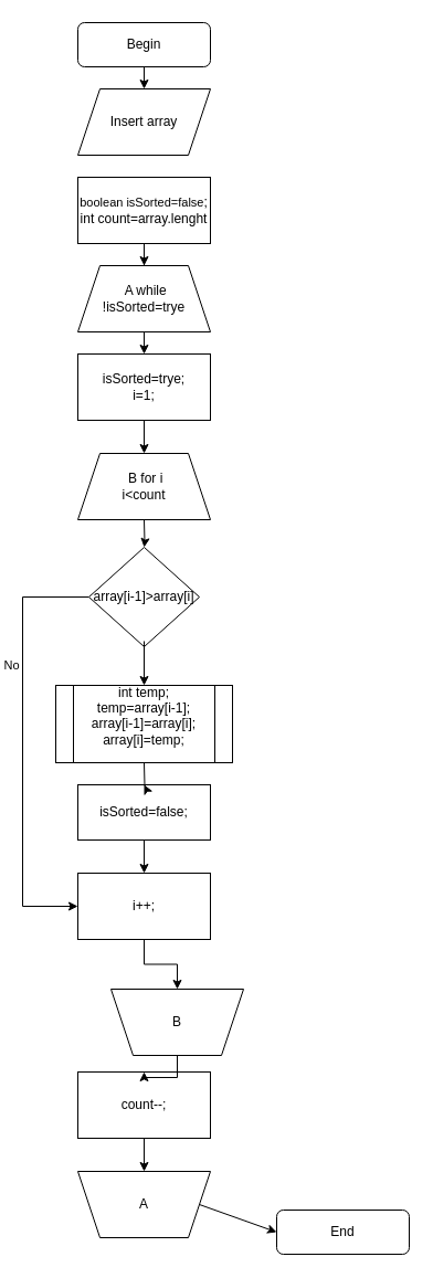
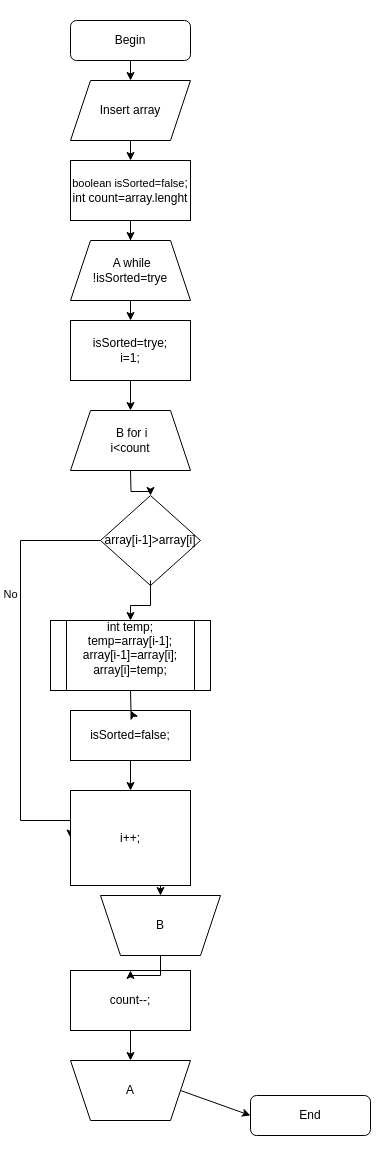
  <mxCell id="0" />
  <mxCell id="1" parent="0" />
  <mxCell id="2" style="edgeStyle=orthogonalEdgeStyle;rounded=0;orthogonalLoop=1;jettySize=auto;html=1;exitX=0.5;exitY=1;exitDx=0;exitDy=0;entryX=0.5;entryY=0;entryDx=0;entryDy=0;" edge="1" parent="1" source="3" target="7"><mxGeometry relative="1" as="geometry" /></mxCell>
  <mxCell id="3" value="Begin" style="rounded=1;whiteSpace=wrap;html=1;fontSize=12;glass=0;strokeWidth=1;shadow=0;" parent="1" vertex="1"><mxGeometry x="70" y="20" width="120" height="40" as="geometry" /></mxCell>
  <mxCell id="4" value="No" style="rounded=0;html=1;jettySize=auto;orthogonalLoop=1;fontSize=11;endArrow=classic;endFill=1;endSize=6;strokeWidth=1;shadow=0;labelBackgroundColor=none;edgeStyle=orthogonalEdgeStyle;entryX=0;entryY=0.5;entryDx=0;entryDy=0;" parent="1" source="12" target="14" edge="1"><mxGeometry x="-0.375" y="-10" relative="1" as="geometry"><mxPoint as="offset" /><mxPoint x="114" y="540" as="sourcePoint" /><mxPoint x="20" y="740" as="targetPoint" /><Array as="points"><mxPoint x="20" y="540" /><mxPoint x="20" y="820" /></Array></mxGeometry></mxCell>
  <mxCell id="5" value="End" style="rounded=1;whiteSpace=wrap;html=1;fontSize=12;glass=0;strokeWidth=1;shadow=0;" parent="1" vertex="1"><mxGeometry x="250" y="1095" width="120" height="40" as="geometry" /></mxCell>
+ <mxCell id="6" style="edgeStyle=orthogonalEdgeStyle;rounded=0;orthogonalLoop=1;jettySize=auto;html=1;exitX=0.5;exitY=1;exitDx=0;exitDy=0;entryX=0.5;entryY=0;entryDx=0;entryDy=0;" edge="1" parent="1" source="7" target="9"><mxGeometry relative="1" as="geometry" /></mxCell>
  <mxCell id="7" value="Insert array" style="shape=parallelogram;perimeter=parallelogramPerimeter;whiteSpace=wrap;html=1;fixedSize=1;" vertex="1" parent="1"><mxGeometry x="70" y="80" width="120" height="60" as="geometry" /></mxCell>
  <mxCell id="8" value="" style="edgeStyle=orthogonalEdgeStyle;rounded=0;orthogonalLoop=1;jettySize=auto;html=1;entryX=0.5;entryY=0;entryDx=0;entryDy=0;" edge="1" parent="1" source="9" target="10"><mxGeometry relative="1" as="geometry"><mxPoint x="134" y="300" as="targetPoint" /></mxGeometry></mxCell>
  <mxCell id="9" value="&lt;font style=&quot;font-size: 11px&quot;&gt;boolean isSorted=false&lt;/font&gt;;&lt;br&gt;int count=array.lenght" style="rounded=0;whiteSpace=wrap;html=1;" vertex="1" parent="1"><mxGeometry x="70" y="160" width="120" height="60" as="geometry" /></mxCell>
  <mxCell id="10" value="&lt;span&gt;&amp;nbsp;A while&lt;br&gt;!isSorted=trye&lt;/span&gt;" style="shape=trapezoid;perimeter=trapezoidPerimeter;whiteSpace=wrap;html=1;fixedSize=1;" vertex="1" parent="1"><mxGeometry x="70" y="240" width="120" height="60" as="geometry" /></mxCell>
  <mxCell id="11" value="&lt;span&gt;&amp;nbsp;B for i &lt;br&gt;i&amp;lt;count&lt;/span&gt;" style="shape=trapezoid;perimeter=trapezoidPerimeter;whiteSpace=wrap;html=1;fixedSize=1;" vertex="1" parent="1"><mxGeometry x="70" y="410" width="120" height="60" as="geometry" /></mxCell>
- <mxCell id="12" value="array[i-1]&amp;gt;array[i]" style="rhombus;whiteSpace=wrap;html=1;" vertex="1" parent="1"><mxGeometry x="80" y="495" width="100" height="90" as="geometry" /></mxCell>
+ <mxCell id="12" value="array[i-1]&amp;gt;array[i]" style="rhombus;whiteSpace=wrap;html=1;" vertex="1" parent="1"><mxGeometry x="100" y="495" width="100" height="90" as="geometry" /></mxCell>
  <mxCell id="13" value="&lt;div&gt;int temp;&lt;/div&gt;&lt;div&gt;temp=array[i-1];&lt;/div&gt;&lt;div&gt;array[i-1]=array[i];&lt;/div&gt;&lt;div&gt;array[i]=temp;&lt;/div&gt;&lt;div&gt;&lt;br&gt;&lt;/div&gt;" style="shape=process;whiteSpace=wrap;html=1;backgroundOutline=1;" vertex="1" parent="1"><mxGeometry x="50" y="620" width="160" height="70" as="geometry" /></mxCell>
- <mxCell id="14" value="i++;" style="rounded=0;whiteSpace=wrap;html=1;" vertex="1" parent="1"><mxGeometry x="70" y="790" width="120" height="60" as="geometry" /></mxCell>
+ <mxCell id="14" value="i++;" style="rounded=0;whiteSpace=wrap;html=1;" vertex="1" parent="1"><mxGeometry x="70" y="790" width="120" height="95" as="geometry" /></mxCell>
  <mxCell id="15" value="isSorted=false;" style="rounded=0;whiteSpace=wrap;html=1;" vertex="1" parent="1"><mxGeometry x="70" y="710" width="120" height="50" as="geometry" /></mxCell>
  <mxCell id="16" value="B" style="shape=trapezoid;perimeter=trapezoidPerimeter;whiteSpace=wrap;html=1;fixedSize=1;direction=west;" vertex="1" parent="1"><mxGeometry x="100" y="895" width="120" height="60" as="geometry" /></mxCell>
  <mxCell id="17" value="" style="rounded=0;html=1;jettySize=auto;orthogonalLoop=1;fontSize=11;endArrow=classic;endFill=1;endSize=6;strokeWidth=1;shadow=0;labelBackgroundColor=none;edgeStyle=orthogonalEdgeStyle;entryX=0.5;entryY=1;entryDx=0;entryDy=0;exitX=0.5;exitY=1;exitDx=0;exitDy=0;" edge="1" parent="1" source="14" target="16"><mxGeometry x="-0.579" y="15" relative="1" as="geometry"><mxPoint as="offset" /><mxPoint x="130" y="950" as="sourcePoint" /><mxPoint x="140" y="900" as="targetPoint" /><Array as="points" /></mxGeometry></mxCell>
  <mxCell id="18" value="count--;" style="rounded=0;whiteSpace=wrap;html=1;" vertex="1" parent="1"><mxGeometry x="70" y="970" width="120" height="60" as="geometry" /></mxCell>
  <mxCell id="19" value="A" style="shape=trapezoid;perimeter=trapezoidPerimeter;whiteSpace=wrap;html=1;fixedSize=1;direction=west;" vertex="1" parent="1"><mxGeometry x="70" y="1060" width="120" height="60" as="geometry" /></mxCell>
  <mxCell id="20" value="" style="rounded=0;html=1;jettySize=auto;orthogonalLoop=1;fontSize=11;endArrow=classic;endFill=1;endSize=6;strokeWidth=1;shadow=0;labelBackgroundColor=none;edgeStyle=orthogonalEdgeStyle;entryX=0.5;entryY=1;entryDx=0;entryDy=0;" edge="1" parent="1" target="19"><mxGeometry x="-0.579" y="15" relative="1" as="geometry"><mxPoint as="offset" /><mxPoint x="130" y="1030" as="sourcePoint" /><mxPoint x="140" y="970" as="targetPoint" /><Array as="points" /></mxGeometry></mxCell>
  <mxCell id="21" value="" style="edgeStyle=orthogonalEdgeStyle;rounded=0;orthogonalLoop=1;jettySize=auto;html=1;" edge="1" parent="1"><mxGeometry relative="1" as="geometry"><mxPoint x="130" y="300" as="sourcePoint" /><mxPoint x="130" y="320" as="targetPoint" /></mxGeometry></mxCell>
  <mxCell id="22" value="&lt;span&gt;isSorted=trye;&lt;/span&gt;&lt;br&gt;&lt;span&gt;i=1;&lt;/span&gt;" style="rounded=0;whiteSpace=wrap;html=1;" vertex="1" parent="1"><mxGeometry x="70" y="320" width="120" height="60" as="geometry" /></mxCell>
  <mxCell id="23" value="" style="edgeStyle=orthogonalEdgeStyle;rounded=0;orthogonalLoop=1;jettySize=auto;html=1;entryX=0.5;entryY=0;entryDx=0;entryDy=0;exitX=0.5;exitY=1;exitDx=0;exitDy=0;" edge="1" parent="1" source="22" target="11"><mxGeometry relative="1" as="geometry"><mxPoint x="140" y="230" as="sourcePoint" /><mxPoint x="140" y="250" as="targetPoint" /></mxGeometry></mxCell>
  <mxCell id="24" value="" style="edgeStyle=orthogonalEdgeStyle;rounded=0;orthogonalLoop=1;jettySize=auto;html=1;" edge="1" parent="1" target="12"><mxGeometry relative="1" as="geometry"><mxPoint x="130" y="470" as="sourcePoint" /><mxPoint x="140" y="420" as="targetPoint" /></mxGeometry></mxCell>
  <mxCell id="25" value="" style="edgeStyle=orthogonalEdgeStyle;rounded=0;orthogonalLoop=1;jettySize=auto;html=1;entryX=0.5;entryY=0;entryDx=0;entryDy=0;exitX=0.5;exitY=0.944;exitDx=0;exitDy=0;exitPerimeter=0;" edge="1" parent="1" source="12" target="13"><mxGeometry relative="1" as="geometry"><mxPoint x="130" y="590" as="sourcePoint" /><mxPoint x="140" y="505" as="targetPoint" /></mxGeometry></mxCell>
  <mxCell id="26" value="" style="edgeStyle=orthogonalEdgeStyle;rounded=0;orthogonalLoop=1;jettySize=auto;html=1;" edge="1" parent="1" target="15"><mxGeometry relative="1" as="geometry"><mxPoint x="130" y="690" as="sourcePoint" /><mxPoint x="140" y="505" as="targetPoint" /></mxGeometry></mxCell>
  <mxCell id="27" value="" style="edgeStyle=orthogonalEdgeStyle;rounded=0;orthogonalLoop=1;jettySize=auto;html=1;exitX=0.5;exitY=1;exitDx=0;exitDy=0;" edge="1" parent="1" source="15" target="14"><mxGeometry relative="1" as="geometry"><mxPoint x="150" y="490" as="sourcePoint" /><mxPoint x="150" y="515" as="targetPoint" /></mxGeometry></mxCell>
  <mxCell id="28" value="" style="edgeStyle=orthogonalEdgeStyle;rounded=0;orthogonalLoop=1;jettySize=auto;html=1;exitX=0.5;exitY=0;exitDx=0;exitDy=0;" edge="1" parent="1" source="16" target="18"><mxGeometry relative="1" as="geometry"><mxPoint x="160" y="500" as="sourcePoint" /><mxPoint x="160" y="525" as="targetPoint" /></mxGeometry></mxCell>
  <mxCell id="29" value="" style="endArrow=classic;html=1;strokeWidth=1;entryX=0;entryY=0.5;entryDx=0;entryDy=0;exitX=0;exitY=0.5;exitDx=0;exitDy=0;fontSize=2;" edge="1" parent="1" source="19" target="5"><mxGeometry width="50" height="50" relative="1" as="geometry"><mxPoint x="250" y="920" as="sourcePoint" /><mxPoint x="300" y="870" as="targetPoint" /></mxGeometry></mxCell>
